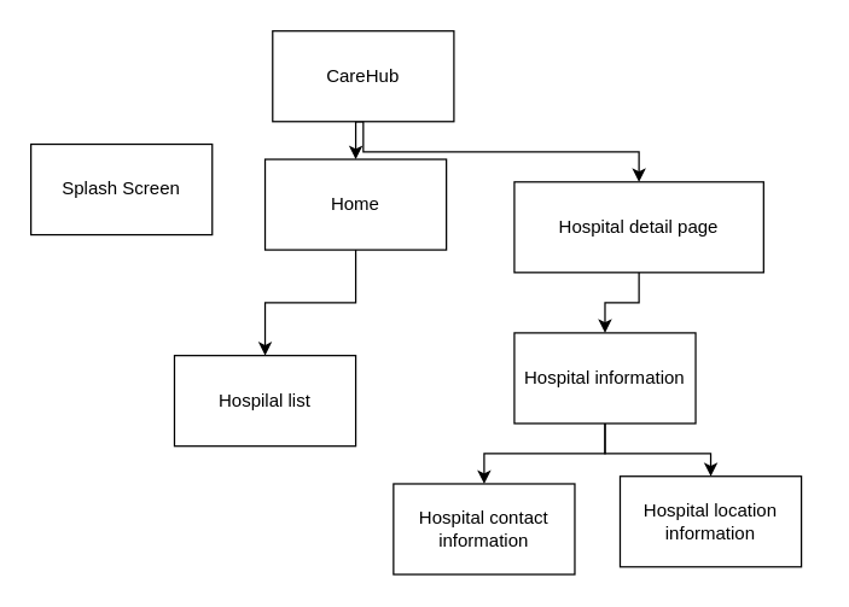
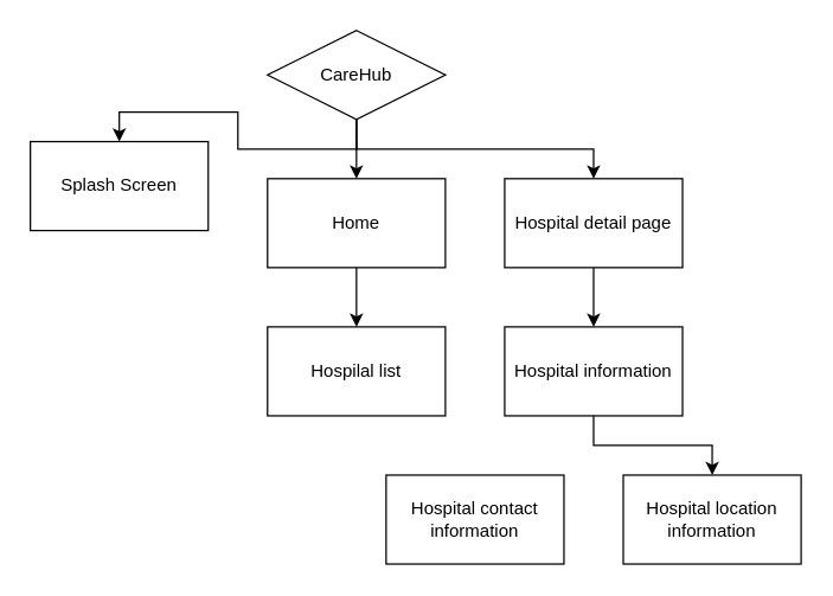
  <mxCell id="0" />
  <mxCell id="1" parent="0" />
+ <mxCell id="2" style="edgeStyle=orthogonalEdgeStyle;rounded=0;orthogonalLoop=1;jettySize=auto;html=1;exitX=0.5;exitY=1;exitDx=0;exitDy=0;entryX=0.5;entryY=0;entryDx=0;entryDy=0;" edge="1" parent="1" source="5" target="6"><mxGeometry relative="1" as="geometry" /></mxCell>
  <mxCell id="3" style="edgeStyle=orthogonalEdgeStyle;rounded=0;orthogonalLoop=1;jettySize=auto;html=1;exitX=0.5;exitY=1;exitDx=0;exitDy=0;entryX=0.5;entryY=0;entryDx=0;entryDy=0;" edge="1" parent="1" source="5" target="8"><mxGeometry relative="1" as="geometry" /></mxCell>
  <mxCell id="4" style="edgeStyle=orthogonalEdgeStyle;rounded=0;orthogonalLoop=1;jettySize=auto;html=1;exitX=0.5;exitY=1;exitDx=0;exitDy=0;entryX=0.5;entryY=0;entryDx=0;entryDy=0;" edge="1" parent="1" source="5" target="10"><mxGeometry relative="1" as="geometry" /></mxCell>
- <mxCell id="5" value="CareHub" style="rounded=0;whiteSpace=wrap;html=1;" vertex="1" parent="1"><mxGeometry x="180" y="20" width="120" height="60" as="geometry" /></mxCell>
+ <mxCell id="5" value="CareHub" style="rhombus;whiteSpace=wrap;html=1;" vertex="1" parent="1"><mxGeometry x="180" y="20" width="120" height="60" as="geometry" /></mxCell>
  <mxCell id="6" value="Splash Screen" style="rounded=0;whiteSpace=wrap;html=1;" vertex="1" parent="1"><mxGeometry x="20" y="95" width="120" height="60" as="geometry" /></mxCell>
  <mxCell id="7" style="edgeStyle=orthogonalEdgeStyle;rounded=0;orthogonalLoop=1;jettySize=auto;html=1;exitX=0.5;exitY=1;exitDx=0;exitDy=0;entryX=0.5;entryY=0;entryDx=0;entryDy=0;" edge="1" parent="1" source="8" target="11"><mxGeometry relative="1" as="geometry" /></mxCell>
- <mxCell id="8" value="Home" style="rounded=0;whiteSpace=wrap;html=1;" vertex="1" parent="1"><mxGeometry x="175" y="105" width="120" height="60" as="geometry" /></mxCell>
+ <mxCell id="8" value="Home" style="rounded=0;whiteSpace=wrap;html=1;" vertex="1" parent="1"><mxGeometry x="180" y="120" width="120" height="60" as="geometry" /></mxCell>
  <mxCell id="9" style="edgeStyle=orthogonalEdgeStyle;rounded=0;orthogonalLoop=1;jettySize=auto;html=1;exitX=0.5;exitY=1;exitDx=0;exitDy=0;entryX=0.5;entryY=0;entryDx=0;entryDy=0;" edge="1" parent="1" source="10" target="14"><mxGeometry relative="1" as="geometry" /></mxCell>
- <mxCell id="10" value="Hospital detail page" style="rounded=0;whiteSpace=wrap;html=1;" vertex="1" parent="1"><mxGeometry x="340" y="120" width="165" height="60" as="geometry" /></mxCell>
- <mxCell id="11" value="Hospilal list" style="rounded=0;whiteSpace=wrap;html=1;" vertex="1" parent="1"><mxGeometry x="115" y="235" width="120" height="60" as="geometry" /></mxCell>
- <mxCell id="12" style="edgeStyle=orthogonalEdgeStyle;rounded=0;orthogonalLoop=1;jettySize=auto;html=1;exitX=0.5;exitY=1;exitDx=0;exitDy=0;entryX=0.5;entryY=0;entryDx=0;entryDy=0;" edge="1" parent="1" source="14" target="15"><mxGeometry relative="1" as="geometry" /></mxCell>
+ <mxCell id="10" value="Hospital detail page" style="rounded=0;whiteSpace=wrap;html=1;" vertex="1" parent="1"><mxGeometry x="340" y="120" width="120" height="60" as="geometry" /></mxCell>
+ <mxCell id="11" value="Hospilal list" style="rounded=0;whiteSpace=wrap;html=1;" vertex="1" parent="1"><mxGeometry x="180" y="220" width="120" height="60" as="geometry" /></mxCell>
  <mxCell id="13" style="edgeStyle=orthogonalEdgeStyle;rounded=0;orthogonalLoop=1;jettySize=auto;html=1;exitX=0.5;exitY=1;exitDx=0;exitDy=0;" edge="1" parent="1" source="14" target="16"><mxGeometry relative="1" as="geometry" /></mxCell>
  <mxCell id="14" value="Hospital information" style="rounded=0;whiteSpace=wrap;html=1;" vertex="1" parent="1"><mxGeometry x="340" y="220" width="120" height="60" as="geometry" /></mxCell>
  <mxCell id="15" value="Hospital contact information" style="rounded=0;whiteSpace=wrap;html=1;" vertex="1" parent="1"><mxGeometry x="260" y="320" width="120" height="60" as="geometry" /></mxCell>
- <mxCell id="16" value="Hospital location information" style="rounded=0;whiteSpace=wrap;html=1;" vertex="1" parent="1"><mxGeometry x="410" y="315" width="120" height="60" as="geometry" /></mxCell>
+ <mxCell id="16" value="Hospital location information" style="rounded=0;whiteSpace=wrap;html=1;" vertex="1" parent="1"><mxGeometry x="420" y="320" width="120" height="60" as="geometry" /></mxCell>
